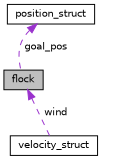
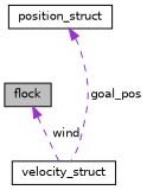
  digraph {
    node [color=black fillcolor=white fontname=Helvetica fontsize=10 shape=record style=filled]
    edge [color=darkorchid3 dir=back fontname=Helvetica fontsize=10 labelfontname=Helvetica labelfontsize=10 style=dashed]
    n1 [fillcolor=grey75 fontcolor=black height=0.2 label=flock width=0.4]
    n2 [height=0.2 label=velocity_struct width=0.4]
    n3 [height=0.2 label=position_struct width=0.4]
    n1 -> n2 [label=" wind"]
-   n3 -> n1 [label=" goal_pos"]
+   n3 -> n2 [label=" goal_pos"]
  }
